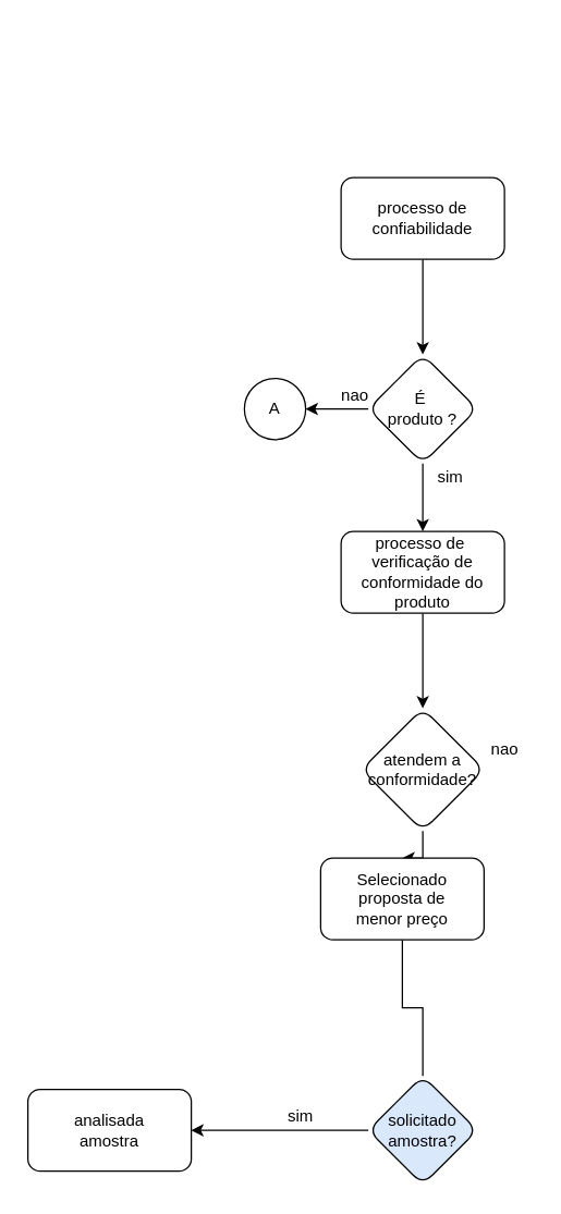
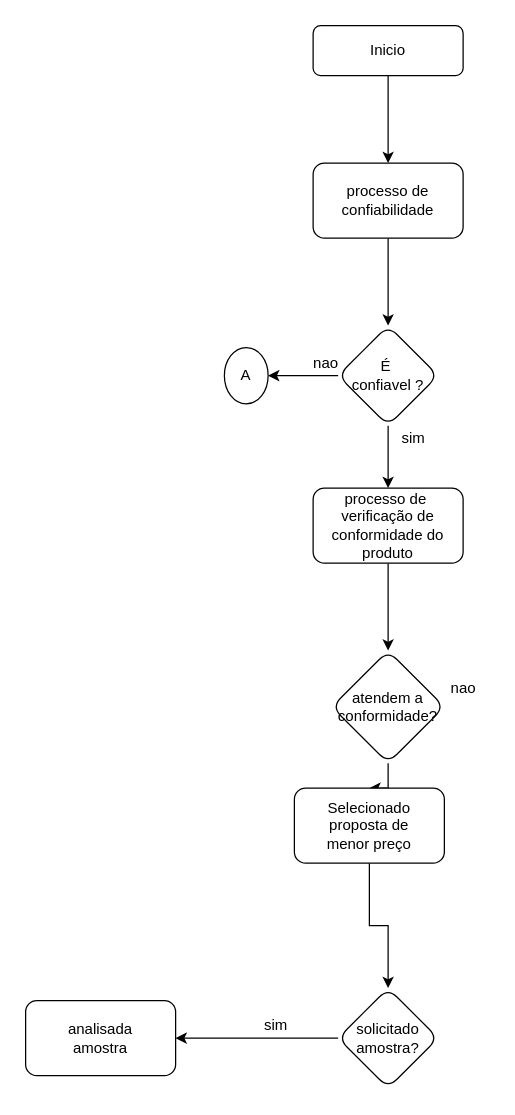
  <mxCell id="0" />
  <mxCell id="1" parent="0" />
+ <mxCell id="2" value="" style="edgeStyle=orthogonalEdgeStyle;rounded=0;orthogonalLoop=1;jettySize=auto;html=1;" edge="1" parent="1" source="3" target="5"><mxGeometry relative="1" as="geometry" /></mxCell>
+ <mxCell id="3" value="Inicio" style="rounded=1;whiteSpace=wrap;html=1;" vertex="1" parent="1"><mxGeometry x="250" y="20" width="120" height="40" as="geometry" /></mxCell>
  <mxCell id="4" value="" style="edgeStyle=orthogonalEdgeStyle;rounded=0;orthogonalLoop=1;jettySize=auto;html=1;" edge="1" parent="1" source="5" target="8"><mxGeometry relative="1" as="geometry" /></mxCell>
  <mxCell id="5" value="processo de&lt;br&gt;confiabilidade" style="rounded=1;whiteSpace=wrap;html=1;" vertex="1" parent="1"><mxGeometry x="250" y="130" width="120" height="60" as="geometry" /></mxCell>
  <mxCell id="6" value="" style="edgeStyle=orthogonalEdgeStyle;rounded=0;orthogonalLoop=1;jettySize=auto;html=1;" edge="1" parent="1" source="8" target="10"><mxGeometry relative="1" as="geometry" /></mxCell>
  <mxCell id="7" value="" style="edgeStyle=orthogonalEdgeStyle;rounded=0;orthogonalLoop=1;jettySize=auto;html=1;" edge="1" parent="1" source="8" target="13"><mxGeometry relative="1" as="geometry" /></mxCell>
- <mxCell id="8" value="É&amp;nbsp;&lt;br&gt;produto ?" style="rhombus;whiteSpace=wrap;html=1;rounded=1;" vertex="1" parent="1"><mxGeometry x="270" y="260" width="80" height="80" as="geometry" /></mxCell>
+ <mxCell id="8" value="É&amp;nbsp;&lt;br&gt;confiavel ?" style="rhombus;whiteSpace=wrap;html=1;rounded=1;" vertex="1" parent="1"><mxGeometry x="270" y="260" width="80" height="80" as="geometry" /></mxCell>
  <mxCell id="9" value="" style="edgeStyle=orthogonalEdgeStyle;rounded=0;orthogonalLoop=1;jettySize=auto;html=1;" edge="1" parent="1" source="10" target="12"><mxGeometry relative="1" as="geometry" /></mxCell>
  <mxCell id="10" value="processo de&amp;nbsp;&lt;br&gt;verificação de&lt;br&gt;conformidade do&lt;br&gt;produto" style="whiteSpace=wrap;html=1;rounded=1;" vertex="1" parent="1"><mxGeometry x="250" y="390" width="120" height="60" as="geometry" /></mxCell>
  <mxCell id="11" value="" style="edgeStyle=orthogonalEdgeStyle;rounded=0;orthogonalLoop=1;jettySize=auto;html=1;" edge="1" parent="1" source="12" target="18"><mxGeometry relative="1" as="geometry" /></mxCell>
  <mxCell id="12" value="atendem a&lt;br&gt;conformidade?" style="rhombus;whiteSpace=wrap;html=1;rounded=1;" vertex="1" parent="1"><mxGeometry x="265" y="520" width="90" height="90" as="geometry" /></mxCell>
- <mxCell id="13" value="A" style="ellipse;whiteSpace=wrap;html=1;aspect=fixed;" vertex="1" parent="1"><mxGeometry x="179" y="277.5" width="45" height="45" as="geometry" /></mxCell>
+ <mxCell id="13" value="A" style="ellipse;whiteSpace=wrap;html=1;aspect=fixed;" vertex="1" parent="1"><mxGeometry x="179" y="277.5" width="35" height="45" as="geometry" /></mxCell>
  <mxCell id="14" value="sim" style="text;html=1;align=center;verticalAlign=middle;resizable=0;points=[];autosize=1;strokeColor=none;fillColor=none;" vertex="1" parent="1"><mxGeometry x="310" y="335" width="40" height="30" as="geometry" /></mxCell>
  <mxCell id="15" value="nao" style="text;html=1;align=center;verticalAlign=middle;resizable=0;points=[];autosize=1;strokeColor=none;fillColor=none;" vertex="1" parent="1"><mxGeometry x="240" y="275" width="40" height="30" as="geometry" /></mxCell>
  <mxCell id="16" value="nao" style="text;html=1;align=center;verticalAlign=middle;resizable=0;points=[];autosize=1;strokeColor=none;fillColor=none;" vertex="1" parent="1"><mxGeometry x="350" y="535" width="40" height="30" as="geometry" /></mxCell>
- <mxCell id="17" value="" style="edgeStyle=orthogonalEdgeStyle;rounded=0;orthogonalLoop=1;jettySize=auto;html=1;endArrow=none;" edge="1" parent="1" source="18" target="20"><mxGeometry relative="1" as="geometry" /></mxCell>
+ <mxCell id="17" value="" style="edgeStyle=orthogonalEdgeStyle;rounded=0;orthogonalLoop=1;jettySize=auto;html=1;" edge="1" parent="1" source="18" target="20"><mxGeometry relative="1" as="geometry" /></mxCell>
  <mxCell id="18" value="Selecionado&lt;br&gt;proposta de&lt;br&gt;menor preço" style="whiteSpace=wrap;html=1;rounded=1;" vertex="1" parent="1"><mxGeometry x="235" y="630" width="120" height="60" as="geometry" /></mxCell>
  <mxCell id="19" value="" style="edgeStyle=orthogonalEdgeStyle;rounded=0;orthogonalLoop=1;jettySize=auto;html=1;" edge="1" parent="1" source="20" target="21"><mxGeometry relative="1" as="geometry" /></mxCell>
- <mxCell id="20" value="solicitado&lt;br&gt;amostra?" style="rhombus;whiteSpace=wrap;html=1;rounded=1;fillColor=#dae8fc;" vertex="1" parent="1"><mxGeometry x="270" y="790" width="80" height="80" as="geometry" /></mxCell>
+ <mxCell id="20" value="solicitado&lt;br&gt;amostra?" style="rhombus;whiteSpace=wrap;html=1;rounded=1;" vertex="1" parent="1"><mxGeometry x="270" y="790" width="80" height="80" as="geometry" /></mxCell>
  <mxCell id="21" value="analisada&lt;br&gt;amostra" style="whiteSpace=wrap;html=1;rounded=1;" vertex="1" parent="1"><mxGeometry x="20" y="800" width="120" height="60" as="geometry" /></mxCell>
  <mxCell id="22" value="sim" style="text;html=1;align=center;verticalAlign=middle;resizable=0;points=[];autosize=1;strokeColor=none;fillColor=none;" vertex="1" parent="1"><mxGeometry x="200" y="805" width="40" height="30" as="geometry" /></mxCell>
